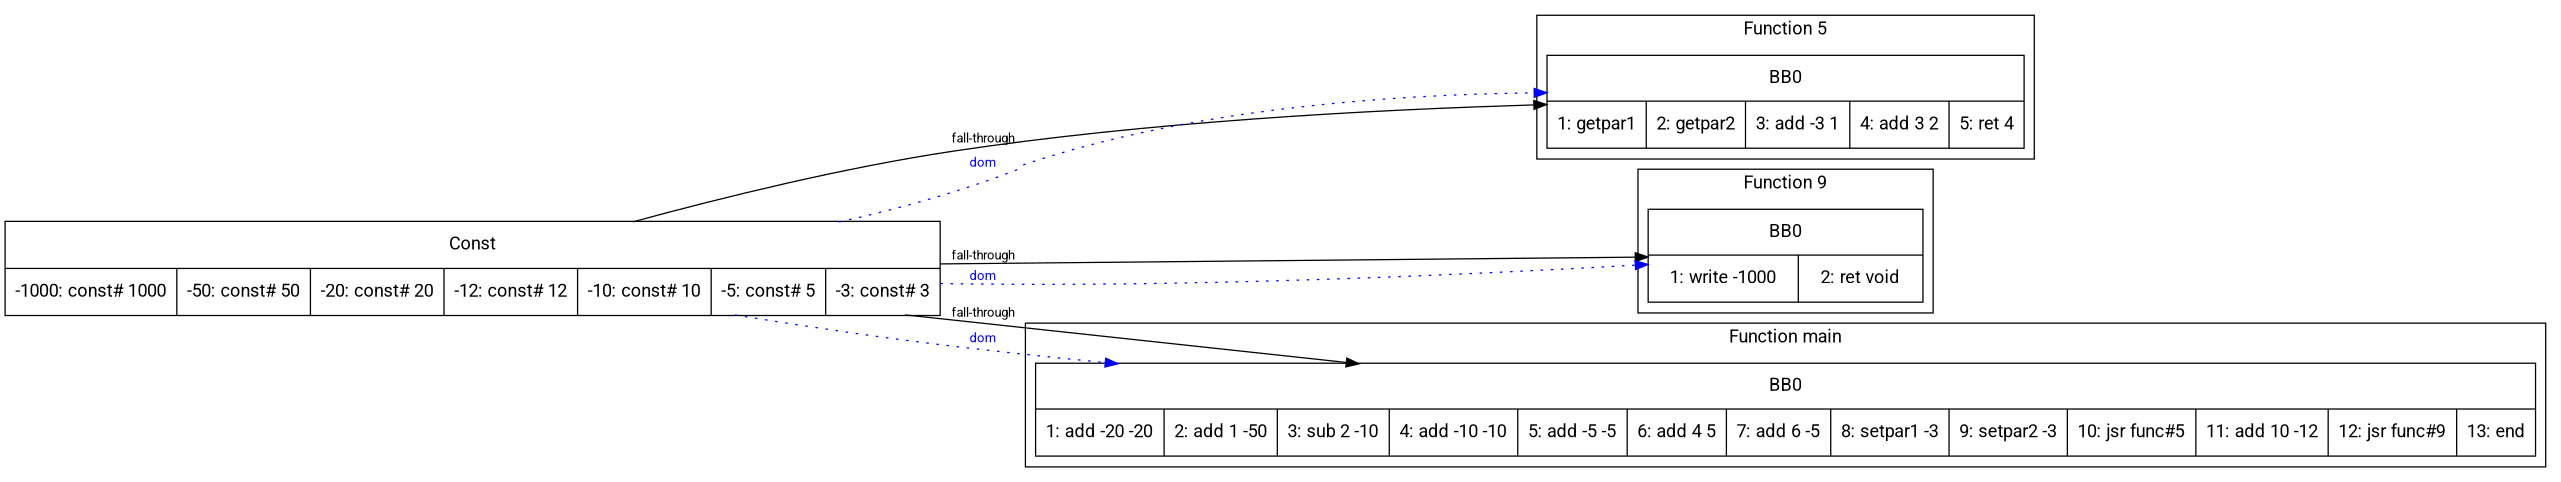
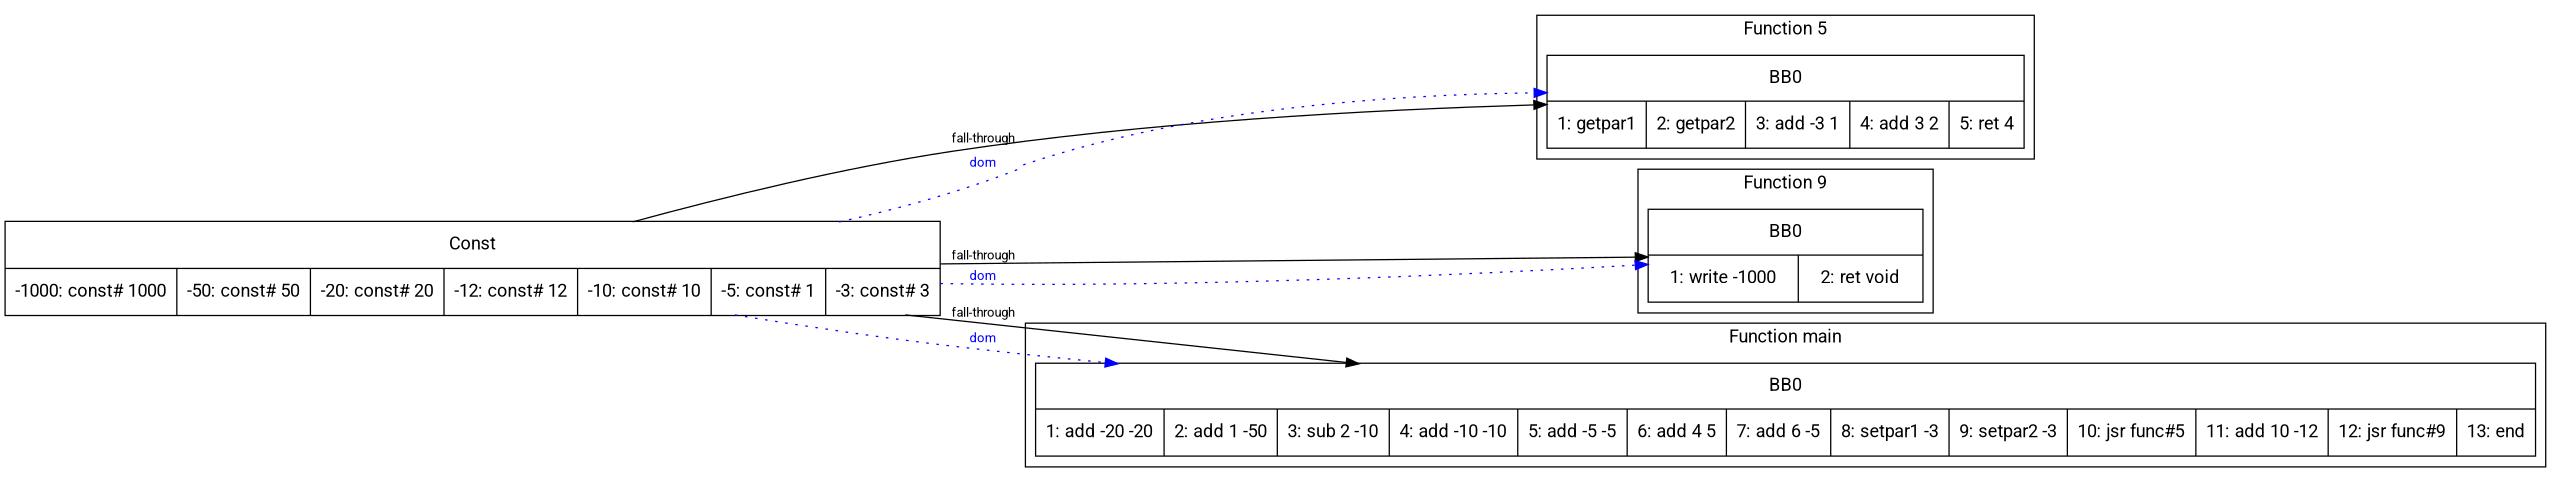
  digraph {
    rankdir=LR
    fontname=Roboto
    node [shape=record fontname=Roboto]
    edge [fontsize=10 fontname=Roboto]
    n1 [height=1.0 label="BB0 | {1: getpar1 | 2: getpar2 | 3: add -3 1 | 4: add 3 2 | 5: ret 4}" width=3.0]
    n2 [height=1.0 label="BB0 | {1: write -1000 | 2: ret void}" width=3.0]
    n3 [height=1.0 label="BB0 | {1: add -20 -20 | 2: add 1 -50 | 3: sub 2 -10 | 4: add -10 -10 | 5: add -5 -5 | 6: add 4 5 | 7: add 6 -5 | 8: setpar1 -3 | 9: setpar2 -3 | 10: jsr func#5 | 11: add 10 -12 | 12: jsr func#9 | 13: end}" width=3.0]
-   n4 [height=1.0 label="Const | {-1000: const# 1000 | -50: const# 50 | -20: const# 20 | -12: const# 12 | -10: const# 10 | -5: const# 5 | -3: const# 3}" width=3.0]
+   n4 [height=1.0 label="Const | {-1000: const# 1000 | -50: const# 50 | -20: const# 20 | -12: const# 12 | -10: const# 10 | -5: const# 1 | -3: const# 3}" width=3.0]
    subgraph cluster_1 {
      label="Function 5"
      nodesep=0.5
      ranksep=1.0
      n1
    }
    subgraph cluster_2 {
      label="Function 9"
      nodesep=0.5
      ranksep=1.0
      n2
    }
    subgraph cluster_3 {
      label="Function main"
      nodesep=0.5
      ranksep=1.0
      n3
    }
    subgraph sub_4 {
      n1
      n2
      n3
      n4
    }
    n4 -> n1 [label="fall-through"]
    n4 -> n1 [color=blue fontcolor=blue label=dom style=dotted]
    n4 -> n2 [label="fall-through"]
    n4 -> n2 [color=blue fontcolor=blue label=dom style=dotted]
    n4 -> n3 [label="fall-through"]
    n4 -> n3 [color=blue fontcolor=blue label=dom style=dotted]
  }
